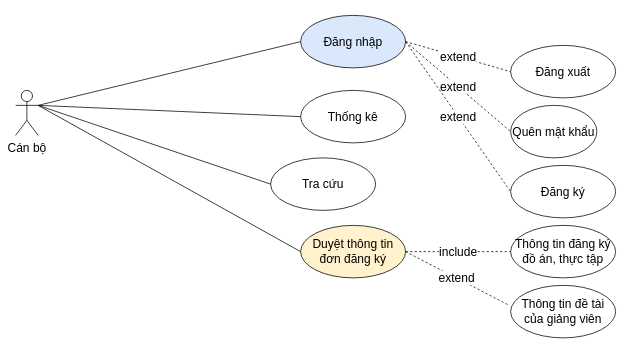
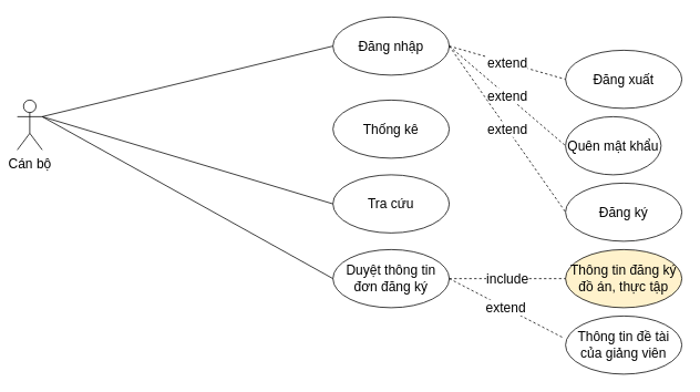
  <mxCell id="0" />
  <mxCell id="1" parent="0" />
  <mxCell id="2" value="Cán bộ" style="shape=umlActor;verticalLabelPosition=bottom;verticalAlign=top;html=1;outlineConnect=0;fontSize=16;" parent="1" vertex="1"><mxGeometry x="20" y="120" width="30" height="60" as="geometry" /></mxCell>
- <mxCell id="3" value="Đăng nhập" style="ellipse;whiteSpace=wrap;html=1;strokeWidth=1;fontSize=16;fillColor=#dae8fc;" parent="1" vertex="1"><mxGeometry x="400" y="20" width="140" height="70" as="geometry" /></mxCell>
+ <mxCell id="3" value="Đăng nhập" style="ellipse;whiteSpace=wrap;html=1;strokeWidth=1;fontSize=16;" parent="1" vertex="1"><mxGeometry x="400" y="20" width="140" height="70" as="geometry" /></mxCell>
  <mxCell id="4" value="Thống kê" style="ellipse;whiteSpace=wrap;html=1;strokeWidth=1;fontSize=16;" parent="1" vertex="1"><mxGeometry x="400" y="120" width="140" height="70" as="geometry" /></mxCell>
- <mxCell id="5" value="Tra cứu" style="ellipse;whiteSpace=wrap;html=1;strokeWidth=1;fontSize=16;" parent="1" vertex="1"><mxGeometry x="360" y="210" width="140" height="70" as="geometry" /></mxCell>
- <mxCell id="6" value="" style="endArrow=none;html=1;rounded=0;entryX=0;entryY=0.5;entryDx=0;entryDy=0;exitX=1;exitY=0.333;exitDx=0;exitDy=0;exitPerimeter=0;fontSize=16;" parent="1" source="2" target="4" edge="1"><mxGeometry width="50" height="50" relative="1" as="geometry"><mxPoint x="40" y="330" as="sourcePoint" /><mxPoint x="320" y="495" as="targetPoint" /></mxGeometry></mxCell>
+ <mxCell id="5" value="Tra cứu" style="ellipse;whiteSpace=wrap;html=1;strokeWidth=1;fontSize=16;" parent="1" vertex="1"><mxGeometry x="400" y="210" width="140" height="70" as="geometry" /></mxCell>
  <mxCell id="7" value="" style="endArrow=none;html=1;rounded=0;entryX=0;entryY=0.5;entryDx=0;entryDy=0;exitX=1;exitY=0.333;exitDx=0;exitDy=0;exitPerimeter=0;fontSize=16;" parent="1" source="2" target="3" edge="1"><mxGeometry width="50" height="50" relative="1" as="geometry"><mxPoint x="30" y="510" as="sourcePoint" /><mxPoint x="320" y="630" as="targetPoint" /></mxGeometry></mxCell>
- <mxCell id="8" value="Duyệt thông tin đơn đăng ký" style="ellipse;whiteSpace=wrap;html=1;strokeWidth=1;fontSize=16;fillColor=#fff2cc;" parent="1" vertex="1"><mxGeometry x="400" y="300" width="140" height="70" as="geometry" /></mxCell>
+ <mxCell id="8" value="Duyệt thông tin đơn đăng ký" style="ellipse;whiteSpace=wrap;html=1;strokeWidth=1;fontSize=16;" parent="1" vertex="1"><mxGeometry x="400" y="300" width="140" height="70" as="geometry" /></mxCell>
  <mxCell id="9" value="" style="endArrow=none;html=1;rounded=0;entryX=0;entryY=0.5;entryDx=0;entryDy=0;exitX=1;exitY=0.333;exitDx=0;exitDy=0;exitPerimeter=0;fontSize=16;" parent="1" source="2" target="8" edge="1"><mxGeometry width="50" height="50" relative="1" as="geometry"><mxPoint x="50" y="440" as="sourcePoint" /><mxPoint x="450" y="455" as="targetPoint" /></mxGeometry></mxCell>
  <mxCell id="10" value="Đăng xuất" style="ellipse;whiteSpace=wrap;html=1;strokeWidth=1;fontSize=16;" parent="1" vertex="1"><mxGeometry x="680" y="60" width="140" height="70" as="geometry" /></mxCell>
  <mxCell id="11" value="extend" style="endArrow=none;dashed=1;html=1;rounded=0;entryX=0;entryY=0.5;entryDx=0;entryDy=0;exitX=1;exitY=0.5;exitDx=0;exitDy=0;fontSize=16;" parent="1" source="3" target="10" edge="1"><mxGeometry width="50" height="50" relative="1" as="geometry"><mxPoint x="520" y="175" as="sourcePoint" /><mxPoint x="740" y="90" as="targetPoint" /></mxGeometry></mxCell>
  <mxCell id="12" value="Quên mật khẩu" style="ellipse;whiteSpace=wrap;html=1;strokeWidth=1;fontSize=16;" parent="1" vertex="1"><mxGeometry x="680" y="140" width="115" height="70" as="geometry" /></mxCell>
  <mxCell id="13" value="extend" style="endArrow=none;dashed=1;html=1;rounded=0;entryX=0;entryY=0.5;entryDx=0;entryDy=0;exitX=1;exitY=0.5;exitDx=0;exitDy=0;fontSize=16;" parent="1" source="3" target="12" edge="1"><mxGeometry width="50" height="50" relative="1" as="geometry"><mxPoint x="520" y="175" as="sourcePoint" /><mxPoint x="700" y="260" as="targetPoint" /></mxGeometry></mxCell>
  <mxCell id="14" value="Đăng ký" style="ellipse;whiteSpace=wrap;html=1;strokeWidth=1;fontSize=16;" parent="1" vertex="1"><mxGeometry x="680" y="220" width="140" height="70" as="geometry" /></mxCell>
  <mxCell id="15" value="extend" style="endArrow=none;dashed=1;html=1;rounded=0;entryX=0;entryY=0.5;entryDx=0;entryDy=0;exitX=1;exitY=0.5;exitDx=0;exitDy=0;fontSize=16;" parent="1" source="3" target="14" edge="1"><mxGeometry width="50" height="50" relative="1" as="geometry"><mxPoint x="520" y="175" as="sourcePoint" /><mxPoint x="700" y="300" as="targetPoint" /></mxGeometry></mxCell>
  <mxCell id="16" value="" style="endArrow=none;html=1;rounded=0;entryX=0;entryY=0.5;entryDx=0;entryDy=0;fontSize=16;exitX=1;exitY=0.333;exitDx=0;exitDy=0;exitPerimeter=0;" parent="1" target="5" edge="1" source="2"><mxGeometry width="50" height="50" relative="1" as="geometry"><mxPoint x="40" y="430" as="sourcePoint" /><mxPoint x="390" y="365" as="targetPoint" /></mxGeometry></mxCell>
- <mxCell id="17" value="Thông tin đăng ký đồ án, thực tập" style="ellipse;whiteSpace=wrap;html=1;strokeWidth=1;fontSize=16;" parent="1" vertex="1"><mxGeometry x="680" y="300" width="140" height="70" as="geometry" /></mxCell>
+ <mxCell id="17" value="Thông tin đăng ký đồ án, thực tập" style="ellipse;whiteSpace=wrap;html=1;strokeWidth=1;fontSize=16;fillColor=#fff2cc;" parent="1" vertex="1"><mxGeometry x="680" y="300" width="140" height="70" as="geometry" /></mxCell>
  <mxCell id="18" value="include" style="endArrow=none;dashed=1;html=1;rounded=0;entryX=0;entryY=0.5;entryDx=0;entryDy=0;exitX=1;exitY=0.5;exitDx=0;exitDy=0;fontSize=16;" parent="1" source="8" target="17" edge="1"><mxGeometry width="50" height="50" relative="1" as="geometry"><mxPoint x="530" y="255" as="sourcePoint" /><mxPoint x="690" y="110" as="targetPoint" /></mxGeometry></mxCell>
  <mxCell id="19" value="Thông tin đề tài của giảng viên" style="ellipse;whiteSpace=wrap;html=1;strokeWidth=1;fontSize=16;" parent="1" vertex="1"><mxGeometry x="680" y="380" width="140" height="70" as="geometry" /></mxCell>
  <mxCell id="20" value="extend" style="endArrow=none;dashed=1;html=1;rounded=0;entryX=-0.021;entryY=0.373;entryDx=0;entryDy=0;exitX=1;exitY=0.5;exitDx=0;exitDy=0;entryPerimeter=0;fontSize=16;" parent="1" source="8" target="19" edge="1"><mxGeometry width="50" height="50" relative="1" as="geometry"><mxPoint x="530" y="255" as="sourcePoint" /><mxPoint x="690" y="400" as="targetPoint" /></mxGeometry></mxCell>
